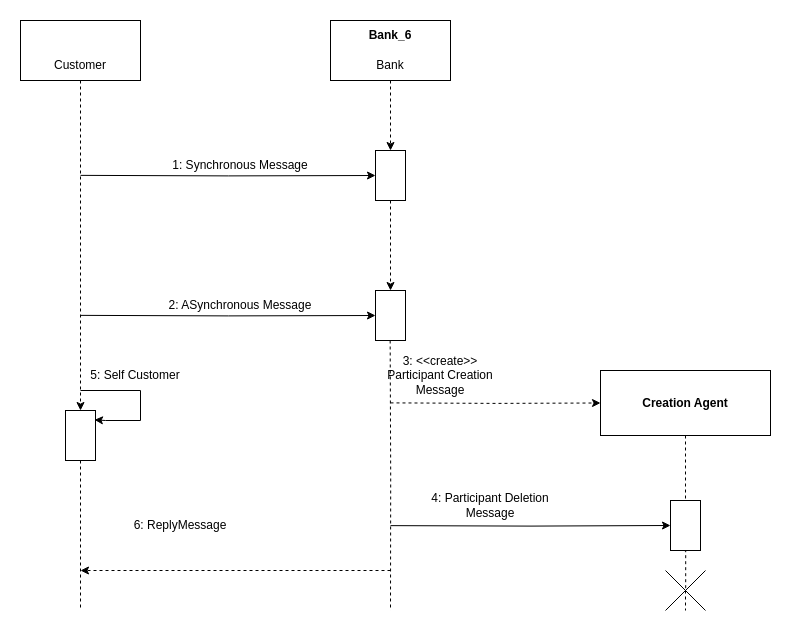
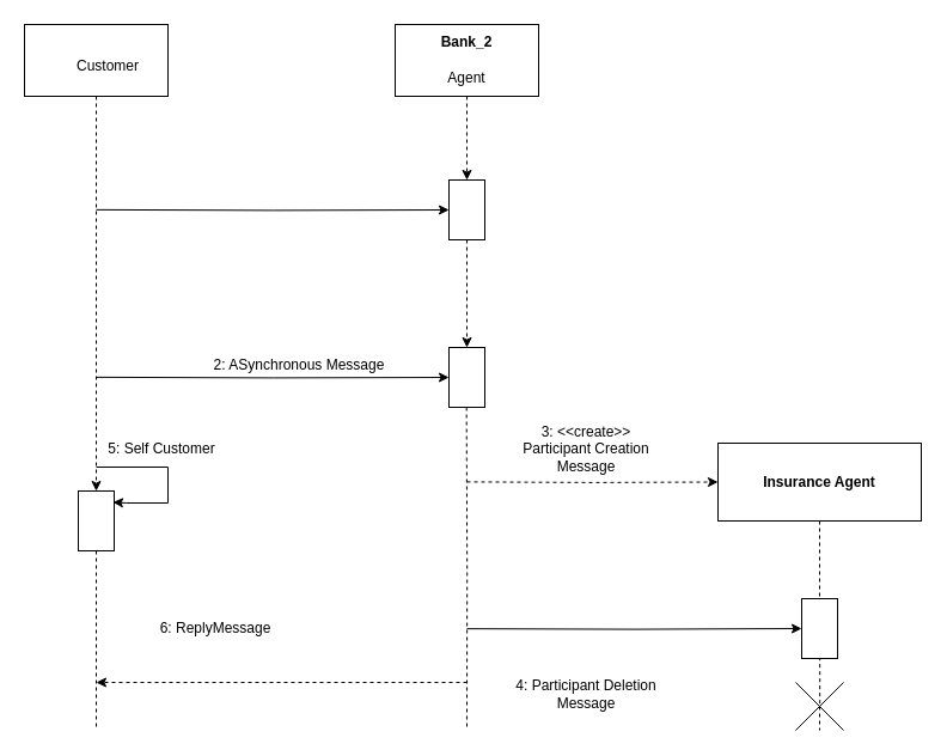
  <mxCell id="0" />
  <mxCell id="1" parent="0" />
  <mxCell id="2" style="edgeStyle=orthogonalEdgeStyle;rounded=0;orthogonalLoop=1;jettySize=auto;html=1;exitX=0.5;exitY=1;exitDx=0;exitDy=0;entryX=0;entryY=0.5;entryDx=0;entryDy=0;dashed=1;" edge="1" parent="1" source="3" target="10"><mxGeometry relative="1" as="geometry" /></mxCell>
  <mxCell id="3" value="" style="rounded=0;whiteSpace=wrap;html=1;" vertex="1" parent="1"><mxGeometry x="20" y="20" width="120" height="60" as="geometry" /></mxCell>
  <mxCell id="4" value="" style="edgeStyle=orthogonalEdgeStyle;rounded=0;orthogonalLoop=1;jettySize=auto;html=1;dashed=1;" edge="1" parent="1" source="5" target="7"><mxGeometry relative="1" as="geometry" /></mxCell>
  <mxCell id="5" value="" style="rounded=0;whiteSpace=wrap;html=1;" vertex="1" parent="1"><mxGeometry x="330" y="20" width="120" height="60" as="geometry" /></mxCell>
  <mxCell id="6" style="edgeStyle=orthogonalEdgeStyle;rounded=0;orthogonalLoop=1;jettySize=auto;html=1;exitX=1;exitY=0.5;exitDx=0;exitDy=0;entryX=0;entryY=0.5;entryDx=0;entryDy=0;dashed=1;" edge="1" parent="1" source="7" target="12"><mxGeometry relative="1" as="geometry" /></mxCell>
  <mxCell id="7" value="" style="rounded=0;whiteSpace=wrap;html=1;rotation=90;" vertex="1" parent="1"><mxGeometry x="365" y="160" width="50" height="30" as="geometry" /></mxCell>
  <mxCell id="8" style="edgeStyle=orthogonalEdgeStyle;rounded=0;orthogonalLoop=1;jettySize=auto;html=1;entryX=0.187;entryY=0.033;entryDx=0;entryDy=0;entryPerimeter=0;" edge="1" parent="1" target="10"><mxGeometry relative="1" as="geometry"><mxPoint x="100" y="430" as="targetPoint" /><mxPoint x="80" y="390" as="sourcePoint" /><Array as="points"><mxPoint x="140" y="390" /><mxPoint x="140" y="420" /><mxPoint x="105" y="420" /></Array></mxGeometry></mxCell>
  <mxCell id="9" style="edgeStyle=orthogonalEdgeStyle;rounded=0;orthogonalLoop=1;jettySize=auto;html=1;exitX=1;exitY=0.5;exitDx=0;exitDy=0;dashed=1;endArrow=none;endFill=0;" edge="1" parent="1" source="10"><mxGeometry relative="1" as="geometry"><mxPoint x="80" y="610" as="targetPoint" /></mxGeometry></mxCell>
  <mxCell id="10" value="" style="rounded=0;whiteSpace=wrap;html=1;rotation=90;" vertex="1" parent="1"><mxGeometry x="55" y="420" width="50" height="30" as="geometry" /></mxCell>
  <mxCell id="11" style="edgeStyle=orthogonalEdgeStyle;rounded=0;orthogonalLoop=1;jettySize=auto;html=1;exitX=0.5;exitY=1;exitDx=0;exitDy=0;entryX=0.5;entryY=1;entryDx=0;entryDy=0;" edge="1" parent="1" target="12"><mxGeometry relative="1" as="geometry"><mxPoint x="80" y="314.857" as="sourcePoint" /></mxGeometry></mxCell>
  <mxCell id="12" value="" style="rounded=0;whiteSpace=wrap;html=1;rotation=90;" vertex="1" parent="1"><mxGeometry x="365" y="300" width="50" height="30" as="geometry" /></mxCell>
  <mxCell id="13" style="edgeStyle=orthogonalEdgeStyle;rounded=0;orthogonalLoop=1;jettySize=auto;html=1;exitX=0.5;exitY=1;exitDx=0;exitDy=0;anchorPointDirection=1;curved=0;entryX=0.5;entryY=1;entryDx=0;entryDy=0;" edge="1" parent="1" target="7"><mxGeometry relative="1" as="geometry"><mxPoint x="80" y="174.857" as="sourcePoint" /></mxGeometry></mxCell>
  <mxCell id="14" style="edgeStyle=orthogonalEdgeStyle;rounded=0;orthogonalLoop=1;jettySize=auto;html=1;exitX=1;exitY=0.5;exitDx=0;exitDy=0;dashed=1;endArrow=none;endFill=0;" edge="1" parent="1"><mxGeometry relative="1" as="geometry"><mxPoint x="390" y="610" as="targetPoint" /><mxPoint x="389.66" y="340" as="sourcePoint" /></mxGeometry></mxCell>
  <mxCell id="15" style="edgeStyle=orthogonalEdgeStyle;rounded=0;orthogonalLoop=1;jettySize=auto;html=1;exitX=0;exitY=0.5;exitDx=0;exitDy=0;dashed=1;entryX=0;entryY=0.5;entryDx=0;entryDy=0;" edge="1" parent="1" target="17"><mxGeometry relative="1" as="geometry"><mxPoint x="390" y="402.379" as="sourcePoint" /></mxGeometry></mxCell>
  <mxCell id="16" style="edgeStyle=orthogonalEdgeStyle;rounded=0;orthogonalLoop=1;jettySize=auto;html=1;exitX=0.5;exitY=1;exitDx=0;exitDy=0;entryX=0;entryY=0.5;entryDx=0;entryDy=0;endArrow=none;endFill=0;dashed=1;" edge="1" parent="1" source="17" target="19"><mxGeometry relative="1" as="geometry" /></mxCell>
  <mxCell id="17" value="" style="rounded=0;whiteSpace=wrap;html=1;rotation=0;" vertex="1" parent="1"><mxGeometry x="600" y="370" width="170" height="65" as="geometry" /></mxCell>
  <mxCell id="18" style="edgeStyle=orthogonalEdgeStyle;rounded=0;orthogonalLoop=1;jettySize=auto;html=1;exitX=0.5;exitY=1;exitDx=0;exitDy=0;entryX=0.5;entryY=1;entryDx=0;entryDy=0;" edge="1" parent="1" target="19"><mxGeometry relative="1" as="geometry"><mxPoint x="390" y="525.138" as="sourcePoint" /></mxGeometry></mxCell>
  <mxCell id="19" value="" style="rounded=0;whiteSpace=wrap;html=1;rotation=90;" vertex="1" parent="1"><mxGeometry x="660" y="510" width="50" height="30" as="geometry" /></mxCell>
  <mxCell id="20" style="edgeStyle=orthogonalEdgeStyle;rounded=0;orthogonalLoop=1;jettySize=auto;html=1;dashed=1;endArrow=classic;endFill=1;" edge="1" parent="1"><mxGeometry relative="1" as="geometry"><mxPoint x="80" y="570" as="targetPoint" /><mxPoint x="390" y="570" as="sourcePoint" /></mxGeometry></mxCell>
  <mxCell id="21" style="edgeStyle=orthogonalEdgeStyle;rounded=0;orthogonalLoop=1;jettySize=auto;html=1;exitX=1.002;exitY=0.54;exitDx=0;exitDy=0;dashed=1;endArrow=none;endFill=0;exitPerimeter=0;" edge="1" parent="1" source="19"><mxGeometry relative="1" as="geometry"><mxPoint x="685.19" y="590" as="targetPoint" /><mxPoint x="684.77" y="570" as="sourcePoint" /></mxGeometry></mxCell>
  <mxCell id="22" value="" style="shape=mxgraph.sysml.x;" vertex="1" parent="1"><mxGeometry x="665" y="570" width="40" height="40" as="geometry" /></mxCell>
  <mxCell id="23" style="edgeStyle=orthogonalEdgeStyle;rounded=0;orthogonalLoop=1;jettySize=auto;html=1;dashed=1;endArrow=none;endFill=0;" edge="1" parent="1"><mxGeometry relative="1" as="geometry"><mxPoint x="685" y="610" as="targetPoint" /><mxPoint x="684.9" y="590" as="sourcePoint" /><Array as="points"><mxPoint x="685" y="610" /></Array></mxGeometry></mxCell>
- <mxCell id="24" value="Customer" style="text;strokeColor=none;align=center;fillColor=none;html=1;verticalAlign=middle;whiteSpace=wrap;rounded=0;" vertex="1" parent="1"><mxGeometry x="50" y="50" width="60" height="30" as="geometry" /></mxCell>
- <mxCell id="25" value="&lt;b&gt;Bank_6&lt;/b&gt;" style="text;strokeColor=none;align=center;fillColor=none;html=1;verticalAlign=middle;whiteSpace=wrap;rounded=0;" vertex="1" parent="1"><mxGeometry x="360" y="20" width="60" height="30" as="geometry" /></mxCell>
- <mxCell id="26" value="Bank" style="text;strokeColor=none;align=center;fillColor=none;html=1;verticalAlign=middle;whiteSpace=wrap;rounded=0;" vertex="1" parent="1"><mxGeometry x="360" y="50" width="60" height="30" as="geometry" /></mxCell>
- <mxCell id="27" value="1: Synchronous Message" style="text;strokeColor=none;align=center;fillColor=none;html=1;verticalAlign=middle;whiteSpace=wrap;rounded=0;" vertex="1" parent="1"><mxGeometry x="160" y="150" width="160" height="30" as="geometry" /></mxCell>
- <mxCell id="28" value="2: ASynchronous Message" style="text;strokeColor=none;align=center;fillColor=none;html=1;verticalAlign=middle;whiteSpace=wrap;rounded=0;" vertex="1" parent="1"><mxGeometry x="160" y="290" width="160" height="30" as="geometry" /></mxCell>
+ <mxCell id="24" value="Customer" style="text;strokeColor=none;align=center;fillColor=none;html=1;verticalAlign=middle;whiteSpace=wrap;rounded=0;" vertex="1" parent="1"><mxGeometry x="60" y="40" width="60" height="30" as="geometry" /></mxCell>
+ <mxCell id="25" value="&lt;b&gt;Bank_2&lt;/b&gt;" style="text;strokeColor=none;align=center;fillColor=none;html=1;verticalAlign=middle;whiteSpace=wrap;rounded=0;" vertex="1" parent="1"><mxGeometry x="360" y="20" width="60" height="30" as="geometry" /></mxCell>
+ <mxCell id="26" value="Agent" style="text;strokeColor=none;align=center;fillColor=none;html=1;verticalAlign=middle;whiteSpace=wrap;rounded=0;" vertex="1" parent="1"><mxGeometry x="360" y="50" width="60" height="30" as="geometry" /></mxCell>
+ <mxCell id="28" value="2: ASynchronous Message" style="text;strokeColor=none;align=center;fillColor=none;html=1;verticalAlign=middle;whiteSpace=wrap;rounded=0;" vertex="1" parent="1"><mxGeometry x="170" y="290" width="160" height="30" as="geometry" /></mxCell>
  <mxCell id="29" value="5: Self Customer" style="text;strokeColor=none;align=center;fillColor=none;html=1;verticalAlign=middle;whiteSpace=wrap;rounded=0;" vertex="1" parent="1"><mxGeometry x="55" y="360" width="160" height="30" as="geometry" /></mxCell>
  <mxCell id="30" value="6: ReplyMessage" style="text;strokeColor=none;align=center;fillColor=none;html=1;verticalAlign=middle;whiteSpace=wrap;rounded=0;" vertex="1" parent="1"><mxGeometry x="100" y="510" width="160" height="30" as="geometry" /></mxCell>
- <mxCell id="31" value="3: &amp;lt;&amp;lt;create&amp;gt;&amp;gt;&lt;div&gt;Participant Creation&lt;/div&gt;&lt;div&gt;Message&lt;/div&gt;" style="text;strokeColor=none;align=center;fillColor=none;html=1;verticalAlign=middle;whiteSpace=wrap;rounded=0;" vertex="1" parent="1"><mxGeometry x="360" y="350" width="160" height="50" as="geometry" /></mxCell>
- <mxCell id="32" value="4:&amp;nbsp;&lt;span style=&quot;background-color: initial;&quot;&gt;Participant Deletion&lt;/span&gt;&lt;div&gt;Message&lt;/div&gt;" style="text;strokeColor=none;align=center;fillColor=none;html=1;verticalAlign=middle;whiteSpace=wrap;rounded=0;" vertex="1" parent="1"><mxGeometry x="410" y="480" width="160" height="50" as="geometry" /></mxCell>
- <mxCell id="33" value="&lt;b&gt;Creation Agent&lt;/b&gt;" style="text;strokeColor=none;align=center;fillColor=none;html=1;verticalAlign=middle;whiteSpace=wrap;rounded=0;" vertex="1" parent="1"><mxGeometry x="630" y="387.5" width="110" height="30" as="geometry" /></mxCell>
+ <mxCell id="31" value="3: &amp;lt;&amp;lt;create&amp;gt;&amp;gt;&lt;div&gt;Participant Creation&lt;/div&gt;&lt;div&gt;Message&lt;/div&gt;" style="text;strokeColor=none;align=center;fillColor=none;html=1;verticalAlign=middle;whiteSpace=wrap;rounded=0;" vertex="1" parent="1"><mxGeometry x="410" y="350" width="160" height="50" as="geometry" /></mxCell>
+ <mxCell id="32" value="4:&amp;nbsp;&lt;span style=&quot;background-color: initial;&quot;&gt;Participant Deletion&lt;/span&gt;&lt;div&gt;Message&lt;/div&gt;" style="text;strokeColor=none;align=center;fillColor=none;html=1;verticalAlign=middle;whiteSpace=wrap;rounded=0;" vertex="1" parent="1"><mxGeometry x="410" y="555" width="160" height="50" as="geometry" /></mxCell>
+ <mxCell id="33" value="&lt;b&gt;Insurance Agent&lt;/b&gt;" style="text;strokeColor=none;align=center;fillColor=none;html=1;verticalAlign=middle;whiteSpace=wrap;rounded=0;" vertex="1" parent="1"><mxGeometry x="630" y="387.5" width="110" height="30" as="geometry" /></mxCell>
